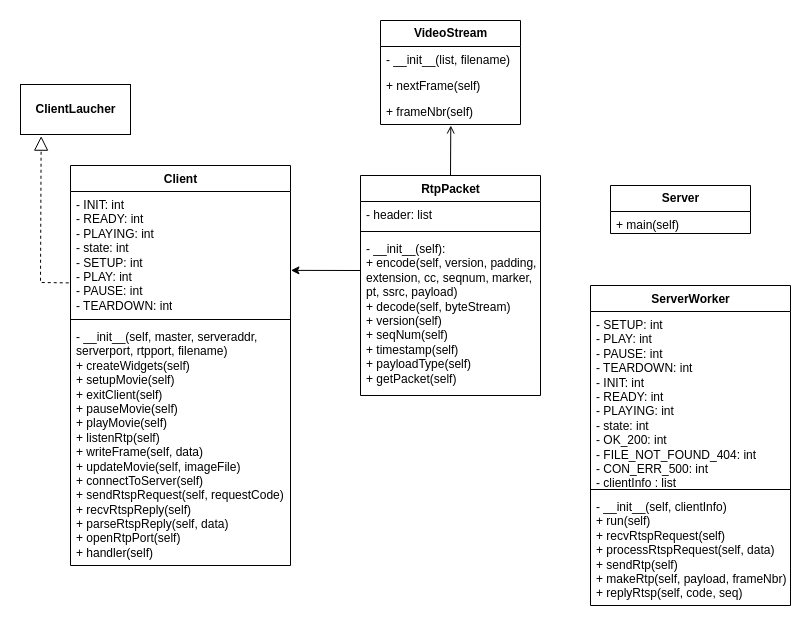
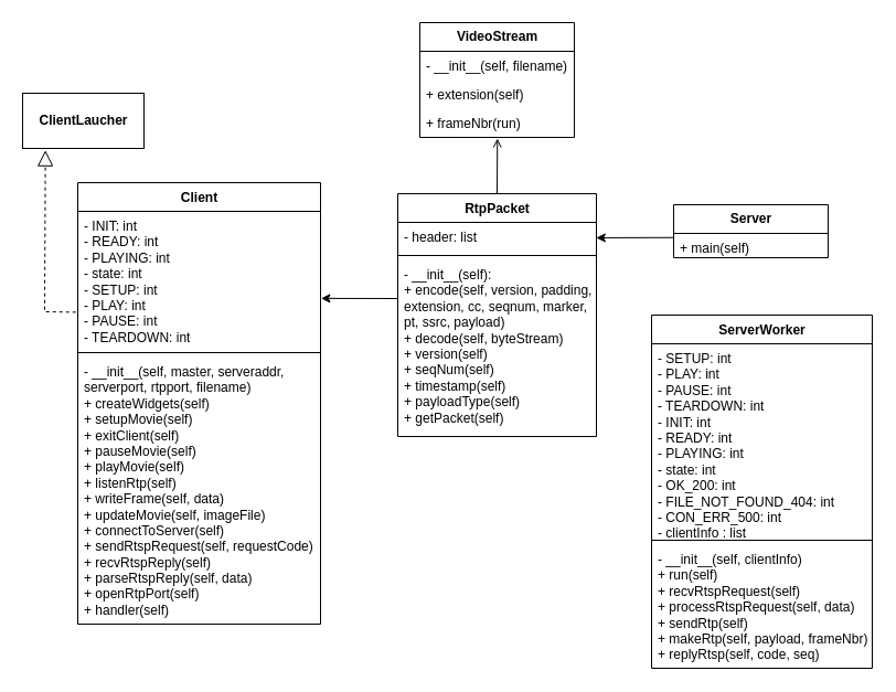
  <mxCell id="0" />
  <mxCell id="1" parent="0" />
  <mxCell id="2" value="RtpPacket" style="swimlane;fontStyle=1;align=center;verticalAlign=top;childLayout=stackLayout;horizontal=1;startSize=26;horizontalStack=0;resizeParent=1;resizeParentMax=0;resizeLast=0;collapsible=1;marginBottom=0;fillColor=none;gradientColor=none;html=1;" parent="1" vertex="1"><mxGeometry x="360" y="175" width="180" height="220" as="geometry" /></mxCell>
  <mxCell id="3" value="- header: list" style="text;strokeColor=none;fillColor=none;align=left;verticalAlign=top;spacingLeft=4;spacingRight=4;overflow=hidden;rotatable=0;points=[[0,0.5],[1,0.5]];portConstraint=eastwest;html=1;" parent="2" vertex="1"><mxGeometry y="26" width="180" height="26" as="geometry" /></mxCell>
  <mxCell id="4" value="" style="line;strokeWidth=1;fillColor=none;align=left;verticalAlign=middle;spacingTop=-1;spacingLeft=3;spacingRight=3;rotatable=0;labelPosition=right;points=[];portConstraint=eastwest;html=1;" parent="2" vertex="1"><mxGeometry y="52" width="180" height="8" as="geometry" /></mxCell>
  <mxCell id="5" value="-&amp;nbsp;__init__(self):&lt;br&gt;+ encode(self, version, padding, &lt;br&gt;extension, cc, seqnum, marker, &lt;br&gt;pt, ssrc, payload)&lt;br&gt;+ decode(self, byteStream)&lt;br&gt;+ version(self)&lt;br&gt;+ seqNum(self)&lt;br&gt;+ timestamp(self)&lt;br&gt;+ payloadType(self)&lt;br&gt;+ getPacket(self)" style="text;strokeColor=none;fillColor=none;align=left;verticalAlign=top;spacingLeft=4;spacingRight=4;overflow=hidden;rotatable=0;points=[[0,0.5],[1,0.5]];portConstraint=eastwest;html=1;" parent="2" vertex="1"><mxGeometry y="60" width="180" height="160" as="geometry" /></mxCell>
  <mxCell id="6" value="Client&lt;br&gt;" style="swimlane;fontStyle=1;align=center;verticalAlign=top;childLayout=stackLayout;horizontal=1;startSize=26;horizontalStack=0;resizeParent=1;resizeParentMax=0;resizeLast=0;collapsible=1;marginBottom=0;fillColor=none;gradientColor=none;html=1;" parent="1" vertex="1"><mxGeometry x="70" y="165" width="220" height="400" as="geometry" /></mxCell>
  <mxCell id="7" value="&lt;div&gt;- INIT: int&amp;nbsp;&lt;/div&gt;&lt;div&gt;- READY: int&lt;/div&gt;&lt;div&gt;- PLAYING: int&amp;nbsp;&lt;/div&gt;&lt;div&gt;- state: int&lt;/div&gt;&lt;div&gt;&lt;span&gt;&#09;&lt;/span&gt;&lt;/div&gt;&lt;div&gt;- SETUP: int&lt;/div&gt;&lt;div&gt;- PLAY: int&lt;/div&gt;&lt;div&gt;- PAUSE: int&lt;/div&gt;&lt;div&gt;- TEARDOWN: int&lt;/div&gt;" style="text;strokeColor=none;fillColor=none;align=left;verticalAlign=top;spacingLeft=4;spacingRight=4;overflow=hidden;rotatable=0;points=[[0,0.5],[1,0.5]];portConstraint=eastwest;html=1;" parent="6" vertex="1"><mxGeometry y="26" width="220" height="124" as="geometry" /></mxCell>
  <mxCell id="8" value="" style="line;strokeWidth=1;fillColor=none;align=left;verticalAlign=middle;spacingTop=-1;spacingLeft=3;spacingRight=3;rotatable=0;labelPosition=right;points=[];portConstraint=eastwest;html=1;" parent="6" vertex="1"><mxGeometry y="150" width="220" height="8" as="geometry" /></mxCell>
  <mxCell id="9" value="- __init__(self, master, serveraddr, &lt;br&gt;serverport, rtpport, filename)&lt;br&gt;+ createWidgets(self)&lt;br&gt;+ setupMovie(self)&lt;br&gt;+ exitClient(self)&lt;br&gt;+ pauseMovie(self)&lt;br&gt;+ playMovie(self)&lt;br&gt;+ listenRtp(self)&lt;br&gt;+ writeFrame(self, data)&lt;br&gt;+ updateMovie(self, imageFile)&lt;br&gt;+ connectToServer(self)&lt;br&gt;+ sendRtspRequest(self, requestCode)&lt;br&gt;+ recvRtspReply(self)&lt;br&gt;+ parseRtspReply(self, data)&lt;br&gt;+ openRtpPort(self)&lt;br&gt;+ handler(self)" style="text;strokeColor=none;fillColor=none;align=left;verticalAlign=top;spacingLeft=4;spacingRight=4;overflow=hidden;rotatable=0;points=[[0,0.5],[1,0.5]];portConstraint=eastwest;html=1;" parent="6" vertex="1"><mxGeometry y="158" width="220" height="242" as="geometry" /></mxCell>
  <mxCell id="10" value="ServerWorker" style="swimlane;fontStyle=1;align=center;verticalAlign=top;childLayout=stackLayout;horizontal=1;startSize=26;horizontalStack=0;resizeParent=1;resizeParentMax=0;resizeLast=0;collapsible=1;marginBottom=0;fontFamily=Helvetica;fillColor=none;gradientColor=none;html=1;" parent="1" vertex="1"><mxGeometry x="590" y="285" width="200" height="320" as="geometry" /></mxCell>
  <mxCell id="11" value="&lt;div&gt;- SETUP: int&lt;/div&gt;&lt;div&gt;- PLAY: int&lt;/div&gt;&lt;div&gt;- PAUSE: int&lt;/div&gt;&lt;div&gt;- TEARDOWN: int&lt;/div&gt;&lt;div&gt;- INIT: int&lt;/div&gt;&lt;div&gt;- READY: int&lt;/div&gt;&lt;div&gt;- PLAYING: int&lt;/div&gt;&lt;div&gt;- state: int&lt;/div&gt;&lt;div&gt;- OK_200: int&lt;/div&gt;&lt;div&gt;- FILE_NOT_FOUND_404: int&amp;nbsp;&lt;/div&gt;&lt;div&gt;- CON_ERR_500: int&lt;/div&gt;&lt;div&gt;-&amp;nbsp;clientInfo : list&lt;/div&gt;" style="text;strokeColor=none;fillColor=none;align=left;verticalAlign=top;spacingLeft=4;spacingRight=4;overflow=hidden;rotatable=0;points=[[0,0.5],[1,0.5]];portConstraint=eastwest;fontFamily=Helvetica;html=1;" parent="10" vertex="1"><mxGeometry y="26" width="200" height="174" as="geometry" /></mxCell>
  <mxCell id="12" value="" style="line;strokeWidth=1;fillColor=none;align=left;verticalAlign=middle;spacingTop=-1;spacingLeft=3;spacingRight=3;rotatable=0;labelPosition=right;points=[];portConstraint=eastwest;fontFamily=Helvetica;html=1;" parent="10" vertex="1"><mxGeometry y="200" width="200" height="8" as="geometry" /></mxCell>
  <mxCell id="13" value="-&amp;nbsp;__init__(self, clientInfo)&lt;br&gt;+ run(self)&lt;br&gt;+ recvRtspRequest(self)&lt;br&gt;+ processRtspRequest(self, data)&lt;br&gt;+ sendRtp(self)&lt;br&gt;+ makeRtp(self, payload, frameNbr)&lt;br&gt;+ replyRtsp(self, code, seq)" style="text;strokeColor=none;fillColor=none;align=left;verticalAlign=top;spacingLeft=4;spacingRight=4;overflow=hidden;rotatable=0;points=[[0,0.5],[1,0.5]];portConstraint=eastwest;fontFamily=Helvetica;html=1;" parent="10" vertex="1"><mxGeometry y="208" width="200" height="112" as="geometry" /></mxCell>
  <mxCell id="14" value="&lt;b&gt;Server&lt;/b&gt;" style="swimlane;fontStyle=0;childLayout=stackLayout;horizontal=1;startSize=26;fillColor=none;horizontalStack=0;resizeParent=1;resizeParentMax=0;resizeLast=0;collapsible=1;marginBottom=0;fontFamily=Helvetica;html=1;" parent="1" vertex="1"><mxGeometry x="610" y="185" width="140" height="48" as="geometry" /></mxCell>
  <mxCell id="15" value="+ main(self)" style="text;strokeColor=none;fillColor=none;align=left;verticalAlign=top;spacingLeft=4;spacingRight=4;overflow=hidden;rotatable=0;points=[[0,0.5],[1,0.5]];portConstraint=eastwest;fontFamily=Helvetica;html=1;" parent="14" vertex="1"><mxGeometry y="26" width="140" height="22" as="geometry" /></mxCell>
  <mxCell id="16" value="&lt;b&gt;VideoStream&lt;/b&gt;" style="swimlane;fontStyle=0;childLayout=stackLayout;horizontal=1;startSize=26;fillColor=none;horizontalStack=0;resizeParent=1;resizeParentMax=0;resizeLast=0;collapsible=1;marginBottom=0;fontFamily=Helvetica;html=1;" parent="1" vertex="1"><mxGeometry x="380" width="140" height="104" as="geometry" y="20" /></mxCell>
- <mxCell id="17" value="-&amp;nbsp;__init__(list, filename)" style="text;strokeColor=none;fillColor=none;align=left;verticalAlign=top;spacingLeft=4;spacingRight=4;overflow=hidden;rotatable=0;points=[[0,0.5],[1,0.5]];portConstraint=eastwest;fontFamily=Helvetica;html=1;" parent="16" vertex="1"><mxGeometry y="26" width="140" height="26" as="geometry" /></mxCell>
- <mxCell id="18" value="+ nextFrame(self)" style="text;strokeColor=none;fillColor=none;align=left;verticalAlign=top;spacingLeft=4;spacingRight=4;overflow=hidden;rotatable=0;points=[[0,0.5],[1,0.5]];portConstraint=eastwest;fontFamily=Helvetica;html=1;" parent="16" vertex="1"><mxGeometry y="52" width="140" height="26" as="geometry" /></mxCell>
- <mxCell id="19" value="+ frameNbr(self)" style="text;strokeColor=none;fillColor=none;align=left;verticalAlign=top;spacingLeft=4;spacingRight=4;overflow=hidden;rotatable=0;points=[[0,0.5],[1,0.5]];portConstraint=eastwest;fontFamily=Helvetica;html=1;" parent="16" vertex="1"><mxGeometry y="78" width="140" height="26" as="geometry" /></mxCell>
+ <mxCell id="17" value="-&amp;nbsp;__init__(self, filename)" style="text;strokeColor=none;fillColor=none;align=left;verticalAlign=top;spacingLeft=4;spacingRight=4;overflow=hidden;rotatable=0;points=[[0,0.5],[1,0.5]];portConstraint=eastwest;fontFamily=Helvetica;html=1;" parent="16" vertex="1"><mxGeometry y="26" width="140" height="26" as="geometry" /></mxCell>
+ <mxCell id="18" value="+ extension(self)" style="text;strokeColor=none;fillColor=none;align=left;verticalAlign=top;spacingLeft=4;spacingRight=4;overflow=hidden;rotatable=0;points=[[0,0.5],[1,0.5]];portConstraint=eastwest;fontFamily=Helvetica;html=1;" parent="16" vertex="1"><mxGeometry y="52" width="140" height="26" as="geometry" /></mxCell>
+ <mxCell id="19" value="+ frameNbr(run)" style="text;strokeColor=none;fillColor=none;align=left;verticalAlign=top;spacingLeft=4;spacingRight=4;overflow=hidden;rotatable=0;points=[[0,0.5],[1,0.5]];portConstraint=eastwest;fontFamily=Helvetica;html=1;" parent="16" vertex="1"><mxGeometry y="78" width="140" height="26" as="geometry" /></mxCell>
  <mxCell id="20" value="&lt;b&gt;ClientLaucher&lt;/b&gt;" style="html=1;fontFamily=Helvetica;fillColor=none;gradientColor=none;" parent="1" vertex="1"><mxGeometry x="20" y="84" width="110" height="50" as="geometry" /></mxCell>
+ <mxCell id="21" value="" style="endArrow=classic;html=1;rounded=0;fontFamily=Helvetica;exitX=-0.001;exitY=0.171;exitDx=0;exitDy=0;exitPerimeter=0;entryX=0.999;entryY=0.537;entryDx=0;entryDy=0;entryPerimeter=0;" parent="1" source="15" target="3" edge="1"><mxGeometry width="50" height="50" relative="1" as="geometry"><mxPoint x="340" y="230" as="sourcePoint" /><mxPoint x="390" y="180" as="targetPoint" /></mxGeometry></mxCell>
  <mxCell id="22" value="" style="endArrow=open;html=1;rounded=0;fontFamily=Helvetica;exitX=0.5;exitY=0;exitDx=0;exitDy=0;entryX=0.502;entryY=1.038;entryDx=0;entryDy=0;entryPerimeter=0;" parent="1" source="2" target="19" edge="1"><mxGeometry width="50" height="50" relative="1" as="geometry"><mxPoint x="360" y="190" as="sourcePoint" /><mxPoint x="410" y="140" as="targetPoint" /></mxGeometry></mxCell>
  <mxCell id="23" value="" style="endArrow=classic;html=1;rounded=0;fontFamily=Helvetica;entryX=1.002;entryY=0.636;entryDx=0;entryDy=0;entryPerimeter=0;" parent="1" target="7" edge="1"><mxGeometry width="50" height="50" relative="1" as="geometry"><mxPoint x="360" y="270" as="sourcePoint" /><mxPoint x="410" y="220" as="targetPoint" /></mxGeometry></mxCell>
  <mxCell id="24" value="" style="endArrow=block;dashed=1;endFill=0;endSize=12;html=1;rounded=0;fontFamily=Helvetica;exitX=-0.008;exitY=0.737;exitDx=0;exitDy=0;exitPerimeter=0;entryX=0.188;entryY=1.033;entryDx=0;entryDy=0;entryPerimeter=0;" parent="1" source="7" target="20" edge="1"><mxGeometry width="160" relative="1" as="geometry"><mxPoint x="80" y="290" as="sourcePoint" /><mxPoint y="282" as="targetPoint" x="0" /><Array as="points"><mxPoint x="40" y="282" /></Array></mxGeometry></mxCell>
